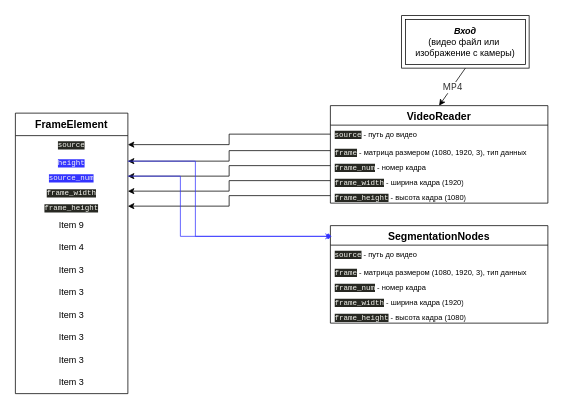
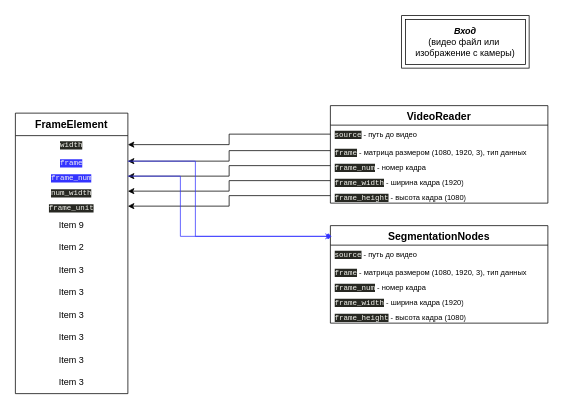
  <mxCell id="0" />
  <mxCell id="1" parent="0" />
  <mxCell id="2" value="&lt;i&gt;&lt;b&gt;Вход&lt;/b&gt;&lt;/i&gt;&lt;div&gt;(видео файл&amp;nbsp;&lt;span style=&quot;background-color: transparent; color: light-dark(rgb(0, 0, 0), rgb(255, 255, 255));&quot;&gt;или&amp;nbsp;&lt;/span&gt;&lt;/div&gt;&lt;div&gt;&lt;span style=&quot;background-color: transparent; color: light-dark(rgb(0, 0, 0), rgb(255, 255, 255));&quot;&gt;изображение с камеры)&lt;/span&gt;&lt;/div&gt;" style="shape=ext;margin=3;double=1;whiteSpace=wrap;html=1;align=center;" vertex="1" parent="1"><mxGeometry x="535" y="20" width="170" height="70" as="geometry" /></mxCell>
  <mxCell id="3" value="VideoReader" style="swimlane;fontStyle=1;childLayout=stackLayout;horizontal=1;startSize=26;horizontalStack=0;resizeParent=1;resizeParentMax=0;resizeLast=0;collapsible=1;marginBottom=0;align=center;fontSize=14;" vertex="1" parent="1"><mxGeometry x="440" y="140" width="290" height="130" as="geometry"><mxRectangle x="333" y="120" width="120" height="30" as="alternateBounds" /></mxGeometry></mxCell>
  <mxCell id="4" value="&lt;span style=&quot;background-color: rgb(39, 40, 34); color: rgb(248, 248, 242); font-family: Consolas, &amp;quot;Courier New&amp;quot;, monospace; white-space: pre;&quot;&gt;source&lt;/span&gt;&amp;nbsp;- путь до видео" style="text;strokeColor=none;fillColor=none;spacingLeft=4;spacingRight=4;overflow=hidden;rotatable=0;points=[[0,0.5],[1,0.5]];portConstraint=eastwest;fontSize=10;whiteSpace=wrap;html=1;" vertex="1" parent="3"><mxGeometry y="26" width="290" height="24" as="geometry" /></mxCell>
  <mxCell id="5" value="&lt;span style=&quot;background-color: rgb(39, 40, 34); color: rgb(248, 248, 242); font-family: Consolas, &amp;quot;Courier New&amp;quot;, monospace; white-space: pre;&quot;&gt;frame&lt;/span&gt;&amp;nbsp;- матрица размером (1080, 1920, 3), тип данных unit8" style="text;strokeColor=none;fillColor=none;spacingLeft=4;spacingRight=4;overflow=hidden;rotatable=0;points=[[0,0.5],[1,0.5]];portConstraint=eastwest;fontSize=10;whiteSpace=wrap;html=1;" vertex="1" parent="3"><mxGeometry y="50" width="290" height="20" as="geometry" /></mxCell>
  <mxCell id="6" value="&lt;span style=&quot;background-color: rgb(39, 40, 34); color: rgb(248, 248, 242); font-family: Consolas, &amp;quot;Courier New&amp;quot;, monospace; white-space: pre;&quot;&gt;frame_num&lt;/span&gt;&amp;nbsp;- номер кадра" style="text;strokeColor=none;fillColor=none;spacingLeft=4;spacingRight=4;overflow=hidden;rotatable=0;points=[[0,0.5],[1,0.5]];portConstraint=eastwest;fontSize=10;whiteSpace=wrap;html=1;" vertex="1" parent="3"><mxGeometry y="70" width="290" height="20" as="geometry" /></mxCell>
  <mxCell id="7" value="&lt;span style=&quot;background-color: rgb(39, 40, 34); color: rgb(248, 248, 242); font-family: Consolas, &amp;quot;Courier New&amp;quot;, monospace; white-space: pre;&quot;&gt;frame_width&lt;/span&gt;&amp;nbsp;- ширина кадра (1920)" style="text;strokeColor=none;fillColor=none;spacingLeft=4;spacingRight=4;overflow=hidden;rotatable=0;points=[[0,0.5],[1,0.5]];portConstraint=eastwest;fontSize=10;whiteSpace=wrap;html=1;" vertex="1" parent="3"><mxGeometry y="90" width="290" height="20" as="geometry" /></mxCell>
  <mxCell id="8" value="&lt;span style=&quot;background-color: rgb(39, 40, 34); color: rgb(248, 248, 242); font-family: Consolas, &amp;quot;Courier New&amp;quot;, monospace; white-space: pre;&quot;&gt;frame_height&lt;/span&gt;&amp;nbsp;- высота кадра (1080)" style="text;strokeColor=none;fillColor=none;spacingLeft=4;spacingRight=4;overflow=hidden;rotatable=0;points=[[0,0.5],[1,0.5]];portConstraint=eastwest;fontSize=10;whiteSpace=wrap;html=1;" vertex="1" parent="3"><mxGeometry y="110" width="290" height="20" as="geometry" /></mxCell>
- <mxCell id="9" value="" style="endArrow=classic;html=1;rounded=0;exitX=0.5;exitY=1;exitDx=0;exitDy=0;entryX=0.5;entryY=0;entryDx=0;entryDy=0;" edge="1" parent="1" source="2" target="3"><mxGeometry relative="1" as="geometry"><mxPoint x="330" y="180" as="sourcePoint" /><mxPoint x="430" y="180" as="targetPoint" /></mxGeometry></mxCell>
- <mxCell id="10" value="&lt;span style=&quot;color: rgb(51, 51, 51); font-family: &amp;quot;YS Text&amp;quot;, -apple-system, BlinkMacSystemFont, Arial, Helvetica, &amp;quot;Arial Unicode MS&amp;quot;, sans-serif; text-align: left; text-wrap-mode: wrap;&quot;&gt;&lt;font style=&quot;font-size: 12px;&quot;&gt;MP4&lt;/font&gt;&lt;/span&gt;" style="edgeLabel;resizable=0;html=1;;align=center;verticalAlign=middle;" connectable="0" vertex="1" parent="9"><mxGeometry relative="1" as="geometry" /></mxCell>
  <mxCell id="11" value="FrameElement" style="swimlane;fontStyle=1;childLayout=stackLayout;horizontal=1;startSize=30;horizontalStack=0;resizeParent=1;resizeParentMax=0;resizeLast=0;collapsible=1;marginBottom=0;whiteSpace=wrap;html=1;fontSize=14;" vertex="1" parent="1"><mxGeometry x="20" y="150" width="150" height="374" as="geometry" /></mxCell>
- <mxCell id="12" value="&lt;span style=&quot;background-color: rgb(39, 40, 34); color: rgb(248, 248, 242); font-family: Consolas, &amp;quot;Courier New&amp;quot;, monospace; white-space: pre;&quot;&gt;source&lt;/span&gt;" style="text;strokeColor=none;fillColor=none;spacingLeft=4;spacingRight=4;overflow=hidden;rotatable=0;points=[[0,0.5],[1,0.5]];portConstraint=eastwest;fontSize=10;whiteSpace=wrap;html=1;align=center;" vertex="1" parent="11"><mxGeometry y="30" width="150" height="24" as="geometry" /></mxCell>
- <mxCell id="13" value="&lt;span style=&quot;color: rgb(248, 248, 242); font-family: Consolas, &amp;quot;Courier New&amp;quot;, monospace; white-space: pre; background-color: rgb(51, 51, 255);&quot;&gt;height&lt;/span&gt;" style="text;strokeColor=none;fillColor=none;spacingLeft=4;spacingRight=4;overflow=hidden;rotatable=0;points=[[0,0.5],[1,0.5]];portConstraint=eastwest;fontSize=10;whiteSpace=wrap;html=1;align=center;" vertex="1" parent="11"><mxGeometry y="54" width="150" height="20" as="geometry" /></mxCell>
- <mxCell id="14" value="&lt;span style=&quot;color: rgb(248, 248, 242); font-family: Consolas, &amp;quot;Courier New&amp;quot;, monospace; white-space: pre; background-color: rgb(51, 51, 255);&quot;&gt;source_num&lt;/span&gt;" style="text;strokeColor=none;fillColor=none;spacingLeft=4;spacingRight=4;overflow=hidden;rotatable=0;points=[[0,0.5],[1,0.5]];portConstraint=eastwest;fontSize=10;whiteSpace=wrap;html=1;align=center;" vertex="1" parent="11"><mxGeometry y="74" width="150" height="20" as="geometry" /></mxCell>
- <mxCell id="15" value="&lt;span style=&quot;background-color: rgb(39, 40, 34); color: rgb(248, 248, 242); font-family: Consolas, &amp;quot;Courier New&amp;quot;, monospace; white-space: pre;&quot;&gt;frame_width&lt;/span&gt;" style="text;strokeColor=none;fillColor=none;spacingLeft=4;spacingRight=4;overflow=hidden;rotatable=0;points=[[0,0.5],[1,0.5]];portConstraint=eastwest;fontSize=10;whiteSpace=wrap;html=1;align=center;" vertex="1" parent="11"><mxGeometry y="94" width="150" height="20" as="geometry" /></mxCell>
- <mxCell id="16" value="&lt;span style=&quot;background-color: rgb(39, 40, 34); color: rgb(248, 248, 242); font-family: Consolas, &amp;quot;Courier New&amp;quot;, monospace; white-space: pre;&quot;&gt;frame_height&lt;/span&gt;" style="text;strokeColor=none;fillColor=none;spacingLeft=4;spacingRight=4;overflow=hidden;rotatable=0;points=[[0,0.5],[1,0.5]];portConstraint=eastwest;fontSize=10;whiteSpace=wrap;html=1;align=center;" vertex="1" parent="11"><mxGeometry y="114" width="150" height="20" as="geometry" /></mxCell>
+ <mxCell id="12" value="&lt;span style=&quot;background-color: rgb(39, 40, 34); color: rgb(248, 248, 242); font-family: Consolas, &amp;quot;Courier New&amp;quot;, monospace; white-space: pre;&quot;&gt;width&lt;/span&gt;" style="text;strokeColor=none;fillColor=none;spacingLeft=4;spacingRight=4;overflow=hidden;rotatable=0;points=[[0,0.5],[1,0.5]];portConstraint=eastwest;fontSize=10;whiteSpace=wrap;html=1;align=center;" vertex="1" parent="11"><mxGeometry y="30" width="150" height="24" as="geometry" /></mxCell>
+ <mxCell id="13" value="&lt;span style=&quot;color: rgb(248, 248, 242); font-family: Consolas, &amp;quot;Courier New&amp;quot;, monospace; white-space: pre; background-color: rgb(51, 51, 255);&quot;&gt;frame&lt;/span&gt;" style="text;strokeColor=none;fillColor=none;spacingLeft=4;spacingRight=4;overflow=hidden;rotatable=0;points=[[0,0.5],[1,0.5]];portConstraint=eastwest;fontSize=10;whiteSpace=wrap;html=1;align=center;" vertex="1" parent="11"><mxGeometry y="54" width="150" height="20" as="geometry" /></mxCell>
+ <mxCell id="14" value="&lt;span style=&quot;color: rgb(248, 248, 242); font-family: Consolas, &amp;quot;Courier New&amp;quot;, monospace; white-space: pre; background-color: rgb(51, 51, 255);&quot;&gt;frame_num&lt;/span&gt;" style="text;strokeColor=none;fillColor=none;spacingLeft=4;spacingRight=4;overflow=hidden;rotatable=0;points=[[0,0.5],[1,0.5]];portConstraint=eastwest;fontSize=10;whiteSpace=wrap;html=1;align=center;" vertex="1" parent="11"><mxGeometry y="74" width="150" height="20" as="geometry" /></mxCell>
+ <mxCell id="15" value="&lt;span style=&quot;background-color: rgb(39, 40, 34); color: rgb(248, 248, 242); font-family: Consolas, &amp;quot;Courier New&amp;quot;, monospace; white-space: pre;&quot;&gt;num_width&lt;/span&gt;" style="text;strokeColor=none;fillColor=none;spacingLeft=4;spacingRight=4;overflow=hidden;rotatable=0;points=[[0,0.5],[1,0.5]];portConstraint=eastwest;fontSize=10;whiteSpace=wrap;html=1;align=center;" vertex="1" parent="11"><mxGeometry y="94" width="150" height="20" as="geometry" /></mxCell>
+ <mxCell id="16" value="&lt;span style=&quot;background-color: rgb(39, 40, 34); color: rgb(248, 248, 242); font-family: Consolas, &amp;quot;Courier New&amp;quot;, monospace; white-space: pre;&quot;&gt;frame_unit&lt;/span&gt;" style="text;strokeColor=none;fillColor=none;spacingLeft=4;spacingRight=4;overflow=hidden;rotatable=0;points=[[0,0.5],[1,0.5]];portConstraint=eastwest;fontSize=10;whiteSpace=wrap;html=1;align=center;" vertex="1" parent="11"><mxGeometry y="114" width="150" height="20" as="geometry" /></mxCell>
  <mxCell id="17" value="Item 9" style="text;strokeColor=none;fillColor=none;align=center;verticalAlign=middle;spacingLeft=4;spacingRight=4;overflow=hidden;points=[[0,0.5],[1,0.5]];portConstraint=eastwest;rotatable=0;whiteSpace=wrap;html=1;" vertex="1" parent="11"><mxGeometry y="134" width="150" height="30" as="geometry" /></mxCell>
- <mxCell id="18" value="Item 4" style="text;strokeColor=none;fillColor=none;align=center;verticalAlign=middle;spacingLeft=4;spacingRight=4;overflow=hidden;points=[[0,0.5],[1,0.5]];portConstraint=eastwest;rotatable=0;whiteSpace=wrap;html=1;" vertex="1" parent="11"><mxGeometry y="164" width="150" height="30" as="geometry" /></mxCell>
+ <mxCell id="18" value="Item 2" style="text;strokeColor=none;fillColor=none;align=center;verticalAlign=middle;spacingLeft=4;spacingRight=4;overflow=hidden;points=[[0,0.5],[1,0.5]];portConstraint=eastwest;rotatable=0;whiteSpace=wrap;html=1;" vertex="1" parent="11"><mxGeometry y="164" width="150" height="30" as="geometry" /></mxCell>
  <mxCell id="19" value="Item 3" style="text;strokeColor=none;fillColor=none;align=center;verticalAlign=middle;spacingLeft=4;spacingRight=4;overflow=hidden;points=[[0,0.5],[1,0.5]];portConstraint=eastwest;rotatable=0;whiteSpace=wrap;html=1;" vertex="1" parent="11"><mxGeometry y="194" width="150" height="30" as="geometry" /></mxCell>
  <mxCell id="20" value="Item 3" style="text;strokeColor=none;fillColor=none;align=center;verticalAlign=middle;spacingLeft=4;spacingRight=4;overflow=hidden;points=[[0,0.5],[1,0.5]];portConstraint=eastwest;rotatable=0;whiteSpace=wrap;html=1;" vertex="1" parent="11"><mxGeometry y="224" width="150" height="30" as="geometry" /></mxCell>
  <mxCell id="21" value="Item 3" style="text;strokeColor=none;fillColor=none;align=center;verticalAlign=middle;spacingLeft=4;spacingRight=4;overflow=hidden;points=[[0,0.5],[1,0.5]];portConstraint=eastwest;rotatable=0;whiteSpace=wrap;html=1;" vertex="1" parent="11"><mxGeometry y="254" width="150" height="30" as="geometry" /></mxCell>
  <mxCell id="22" value="Item 3" style="text;strokeColor=none;fillColor=none;align=center;verticalAlign=middle;spacingLeft=4;spacingRight=4;overflow=hidden;points=[[0,0.5],[1,0.5]];portConstraint=eastwest;rotatable=0;whiteSpace=wrap;html=1;" vertex="1" parent="11"><mxGeometry y="284" width="150" height="30" as="geometry" /></mxCell>
  <mxCell id="23" value="Item 3" style="text;strokeColor=none;fillColor=none;align=center;verticalAlign=middle;spacingLeft=4;spacingRight=4;overflow=hidden;points=[[0,0.5],[1,0.5]];portConstraint=eastwest;rotatable=0;whiteSpace=wrap;html=1;" vertex="1" parent="11"><mxGeometry y="314" width="150" height="30" as="geometry" /></mxCell>
  <mxCell id="24" value="Item 3" style="text;strokeColor=none;fillColor=none;align=center;verticalAlign=middle;spacingLeft=4;spacingRight=4;overflow=hidden;points=[[0,0.5],[1,0.5]];portConstraint=eastwest;rotatable=0;whiteSpace=wrap;html=1;" vertex="1" parent="11"><mxGeometry y="344" width="150" height="30" as="geometry" /></mxCell>
  <mxCell id="25" style="edgeStyle=elbowEdgeStyle;rounded=0;orthogonalLoop=1;jettySize=auto;html=1;exitX=1;exitY=0.5;exitDx=0;exitDy=0;" edge="1" parent="11" source="19" target="19"><mxGeometry relative="1" as="geometry" /></mxCell>
  <mxCell id="26" value="" style="endArrow=classic;html=1;rounded=0;exitX=0;exitY=0.5;exitDx=0;exitDy=0;entryX=1;entryY=0.5;entryDx=0;entryDy=0;edgeStyle=orthogonalEdgeStyle;" edge="1" parent="1" source="4" target="12"><mxGeometry width="50" height="50" relative="1" as="geometry"><mxPoint x="360" y="440" as="sourcePoint" /><mxPoint x="410" y="390" as="targetPoint" /></mxGeometry></mxCell>
  <mxCell id="27" value="" style="endArrow=classic;html=1;rounded=0;exitX=0;exitY=0.5;exitDx=0;exitDy=0;entryX=1;entryY=0.5;entryDx=0;entryDy=0;edgeStyle=orthogonalEdgeStyle;" edge="1" parent="1" source="5" target="13"><mxGeometry width="50" height="50" relative="1" as="geometry"><mxPoint x="360" y="440" as="sourcePoint" /><mxPoint x="410" y="390" as="targetPoint" /></mxGeometry></mxCell>
  <mxCell id="28" value="" style="endArrow=classic;html=1;rounded=0;exitX=0;exitY=0.5;exitDx=0;exitDy=0;entryX=1;entryY=0.5;entryDx=0;entryDy=0;edgeStyle=orthogonalEdgeStyle;" edge="1" parent="1" source="6" target="14"><mxGeometry width="50" height="50" relative="1" as="geometry"><mxPoint x="360" y="440" as="sourcePoint" /><mxPoint x="410" y="390" as="targetPoint" /></mxGeometry></mxCell>
  <mxCell id="29" value="" style="endArrow=classic;html=1;rounded=0;exitX=0;exitY=0.5;exitDx=0;exitDy=0;entryX=1;entryY=0.5;entryDx=0;entryDy=0;edgeStyle=orthogonalEdgeStyle;" edge="1" parent="1" source="7" target="15"><mxGeometry width="50" height="50" relative="1" as="geometry"><mxPoint x="680" y="240" as="sourcePoint" /><mxPoint x="430" y="254" as="targetPoint" /></mxGeometry></mxCell>
  <mxCell id="30" value="" style="endArrow=classic;html=1;rounded=0;exitX=0;exitY=0.5;exitDx=0;exitDy=0;entryX=1;entryY=0.5;entryDx=0;entryDy=0;edgeStyle=orthogonalEdgeStyle;" edge="1" parent="1" source="8" target="16"><mxGeometry width="50" height="50" relative="1" as="geometry"><mxPoint x="530" y="290" as="sourcePoint" /><mxPoint x="280" y="304" as="targetPoint" /></mxGeometry></mxCell>
  <mxCell id="31" value="SegmentationNodes" style="swimlane;fontStyle=1;childLayout=stackLayout;horizontal=1;startSize=26;horizontalStack=0;resizeParent=1;resizeParentMax=0;resizeLast=0;collapsible=1;marginBottom=0;align=center;fontSize=14;" vertex="1" parent="1"><mxGeometry x="440" y="300" width="290" height="130" as="geometry"><mxRectangle x="333" y="120" width="120" height="30" as="alternateBounds" /></mxGeometry></mxCell>
  <mxCell id="32" value="&lt;span style=&quot;background-color: rgb(39, 40, 34); color: rgb(248, 248, 242); font-family: Consolas, &amp;quot;Courier New&amp;quot;, monospace; white-space: pre;&quot;&gt;source&lt;/span&gt;&amp;nbsp;- путь до видео" style="text;strokeColor=none;fillColor=none;spacingLeft=4;spacingRight=4;overflow=hidden;rotatable=0;points=[[0,0.5],[1,0.5]];portConstraint=eastwest;fontSize=10;whiteSpace=wrap;html=1;" vertex="1" parent="31"><mxGeometry y="26" width="290" height="24" as="geometry" /></mxCell>
  <mxCell id="33" value="&lt;span style=&quot;background-color: rgb(39, 40, 34); color: rgb(248, 248, 242); font-family: Consolas, &amp;quot;Courier New&amp;quot;, monospace; white-space: pre;&quot;&gt;frame&lt;/span&gt;&amp;nbsp;- матрица размером (1080, 1920, 3), тип данных unit8" style="text;strokeColor=none;fillColor=none;spacingLeft=4;spacingRight=4;overflow=hidden;rotatable=0;points=[[0,0.5],[1,0.5]];portConstraint=eastwest;fontSize=10;whiteSpace=wrap;html=1;" vertex="1" parent="31"><mxGeometry y="50" width="290" height="20" as="geometry" /></mxCell>
  <mxCell id="34" value="&lt;span style=&quot;background-color: rgb(39, 40, 34); color: rgb(248, 248, 242); font-family: Consolas, &amp;quot;Courier New&amp;quot;, monospace; white-space: pre;&quot;&gt;frame_num&lt;/span&gt;&amp;nbsp;- номер кадра" style="text;strokeColor=none;fillColor=none;spacingLeft=4;spacingRight=4;overflow=hidden;rotatable=0;points=[[0,0.5],[1,0.5]];portConstraint=eastwest;fontSize=10;whiteSpace=wrap;html=1;" vertex="1" parent="31"><mxGeometry y="70" width="290" height="20" as="geometry" /></mxCell>
  <mxCell id="35" value="&lt;span style=&quot;background-color: rgb(39, 40, 34); color: rgb(248, 248, 242); font-family: Consolas, &amp;quot;Courier New&amp;quot;, monospace; white-space: pre;&quot;&gt;frame_width&lt;/span&gt;&amp;nbsp;- ширина кадра (1920)" style="text;strokeColor=none;fillColor=none;spacingLeft=4;spacingRight=4;overflow=hidden;rotatable=0;points=[[0,0.5],[1,0.5]];portConstraint=eastwest;fontSize=10;whiteSpace=wrap;html=1;" vertex="1" parent="31"><mxGeometry y="90" width="290" height="20" as="geometry" /></mxCell>
  <mxCell id="36" value="&lt;span style=&quot;background-color: rgb(39, 40, 34); color: rgb(248, 248, 242); font-family: Consolas, &amp;quot;Courier New&amp;quot;, monospace; white-space: pre;&quot;&gt;frame_height&lt;/span&gt;&amp;nbsp;- высота кадра (1080)" style="text;strokeColor=none;fillColor=none;spacingLeft=4;spacingRight=4;overflow=hidden;rotatable=0;points=[[0,0.5],[1,0.5]];portConstraint=eastwest;fontSize=10;whiteSpace=wrap;html=1;" vertex="1" parent="31"><mxGeometry y="110" width="290" height="20" as="geometry" /></mxCell>
  <mxCell id="37" style="edgeStyle=elbowEdgeStyle;rounded=0;orthogonalLoop=1;jettySize=auto;html=1;entryX=0.004;entryY=0.11;entryDx=0;entryDy=0;entryPerimeter=0;strokeColor=light-dark(#3333FF,#3333FF);endArrow=open;" edge="1" parent="1" source="13" target="31"><mxGeometry relative="1" as="geometry"><Array as="points"><mxPoint x="260" y="260" /></Array></mxGeometry></mxCell>
  <mxCell id="38" style="edgeStyle=elbowEdgeStyle;rounded=0;orthogonalLoop=1;jettySize=auto;html=1;entryX=0.005;entryY=0.11;entryDx=0;entryDy=0;entryPerimeter=0;strokeColor=#3333FF;endArrow=diamond;" edge="1" parent="1" source="14" target="31"><mxGeometry relative="1" as="geometry"><Array as="points"><mxPoint x="240" y="270" /></Array></mxGeometry></mxCell>
